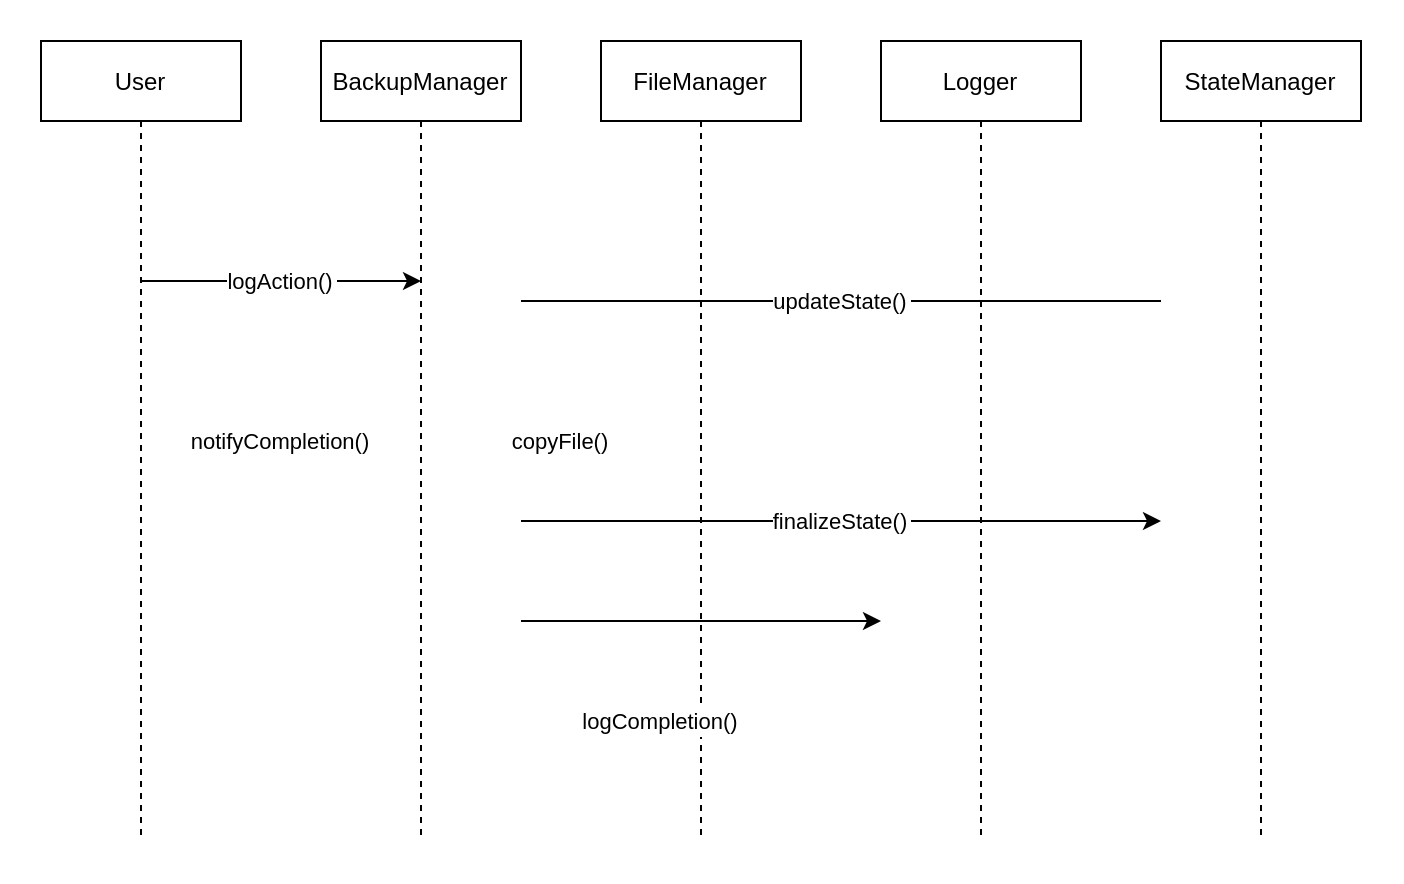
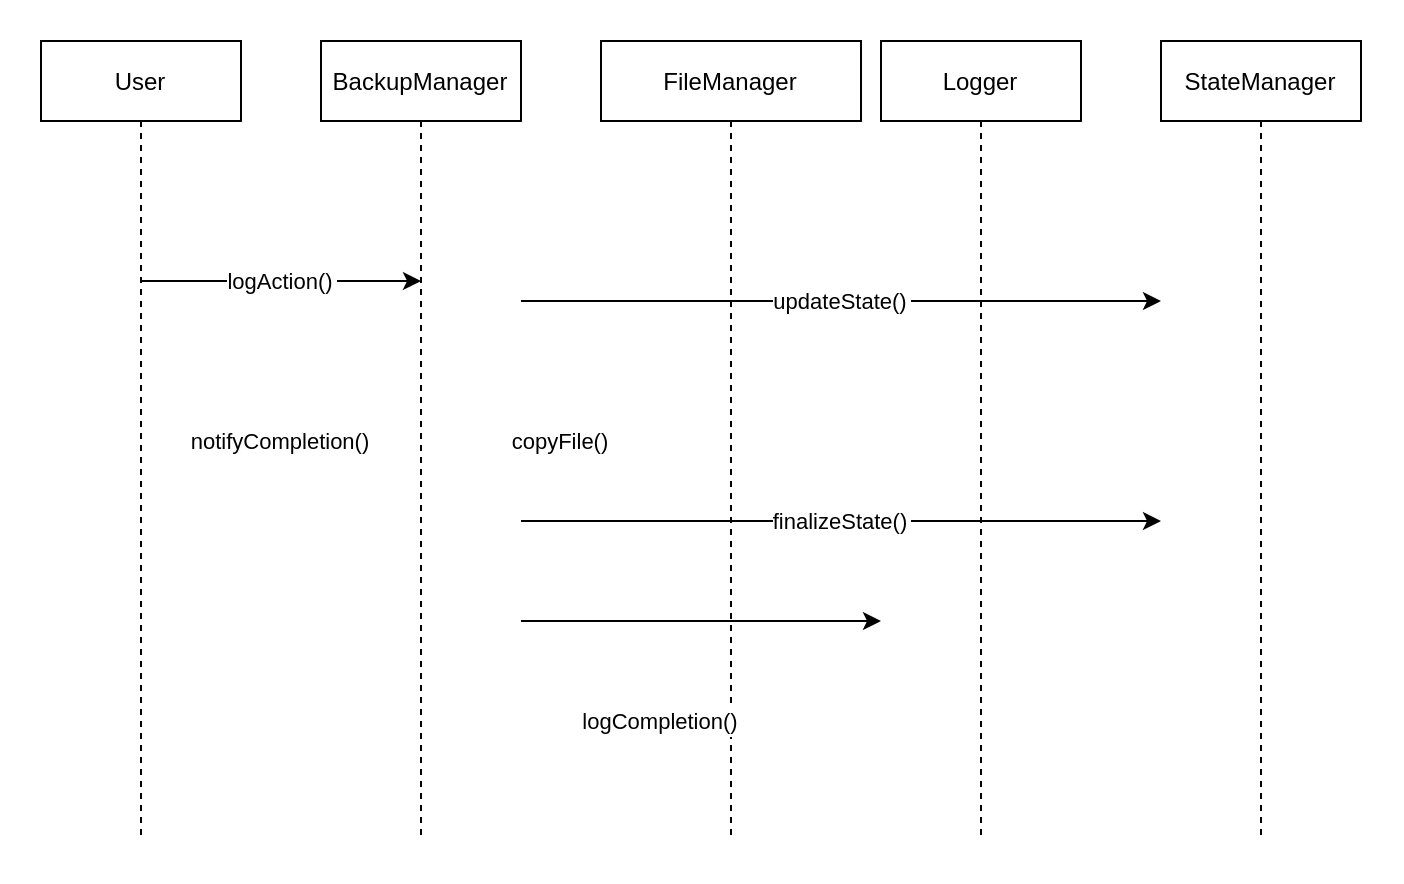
  <mxCell id="0" />
  <mxCell id="1" parent="0" />
  <mxCell id="2" value="User" style="shape=umlLifeline;" vertex="1" parent="1"><mxGeometry x="20" y="20" width="100" height="400" as="geometry" /></mxCell>
  <mxCell id="3" value="BackupManager" style="shape=umlLifeline;" vertex="1" parent="1"><mxGeometry x="160" y="20" width="100" height="400" as="geometry" /></mxCell>
- <mxCell id="4" value="FileManager" style="shape=umlLifeline;" vertex="1" parent="1"><mxGeometry x="300" y="20" width="100" height="400" as="geometry" /></mxCell>
+ <mxCell id="4" value="FileManager" style="shape=umlLifeline;" vertex="1" parent="1"><mxGeometry x="300" y="20" width="130" height="400" as="geometry" /></mxCell>
  <mxCell id="5" value="Logger" style="shape=umlLifeline;" vertex="1" parent="1"><mxGeometry x="440" y="20" width="100" height="400" as="geometry" /></mxCell>
  <mxCell id="6" value="StateManager" style="shape=umlLifeline;" vertex="1" parent="1"><mxGeometry x="580" y="20" width="100" height="400" as="geometry" /></mxCell>
  <mxCell id="7" value="startBackup()" style="edgeStyle=elbowEdgeStyle;" edge="1" parent="1" source="2" target="3"><mxGeometry relative="1" as="geometry" /></mxCell>
  <mxCell id="8" value="getFiles()" style="edgeStyle=elbowEdgeStyle;" edge="1" parent="1" source="3" target="4"><mxGeometry relative="1" as="geometry" /></mxCell>
  <mxCell id="9" value="logAction()" style="edgeStyle=elbowEdgeStyle;" edge="1" parent="1"><mxGeometry relative="1" as="geometry"><mxPoint x="70" y="140" as="sourcePoint" /><mxPoint x="210" y="140" as="targetPoint" /></mxGeometry></mxCell>
- <mxCell id="10" value="updateState()" style="edgeStyle=elbowEdgeStyle;endArrow=none;" edge="1" parent="1" source="3" target="6"><mxGeometry relative="1" as="geometry"><Array as="points"><mxPoint x="470" y="150" /></Array></mxGeometry></mxCell>
+ <mxCell id="10" value="updateState()" style="edgeStyle=elbowEdgeStyle;" edge="1" parent="1" source="3" target="6"><mxGeometry relative="1" as="geometry"><Array as="points"><mxPoint x="470" y="150" /></Array></mxGeometry></mxCell>
  <mxCell id="11" value="copyFile()" style="edgeStyle=elbowEdgeStyle;" edge="1" parent="1" source="4" target="3"><mxGeometry relative="1" as="geometry"><mxPoint as="offset" /></mxGeometry></mxCell>
  <mxCell id="12" value="logCompletion()" style="edgeStyle=elbowEdgeStyle;" edge="1" parent="1"><mxGeometry x="-0.222" y="-50" relative="1" as="geometry"><mxPoint x="260" y="310" as="sourcePoint" /><mxPoint x="440" y="310" as="targetPoint" /><mxPoint as="offset" /></mxGeometry></mxCell>
  <mxCell id="13" value="finalizeState()" style="edgeStyle=elbowEdgeStyle;" edge="1" parent="1"><mxGeometry relative="1" as="geometry"><mxPoint x="260" y="260" as="sourcePoint" /><mxPoint x="580" y="260" as="targetPoint" /></mxGeometry></mxCell>
  <mxCell id="14" value="notifyCompletion()" style="edgeStyle=elbowEdgeStyle;" edge="1" parent="1" source="3" target="2"><mxGeometry relative="1" as="geometry" /></mxCell>
